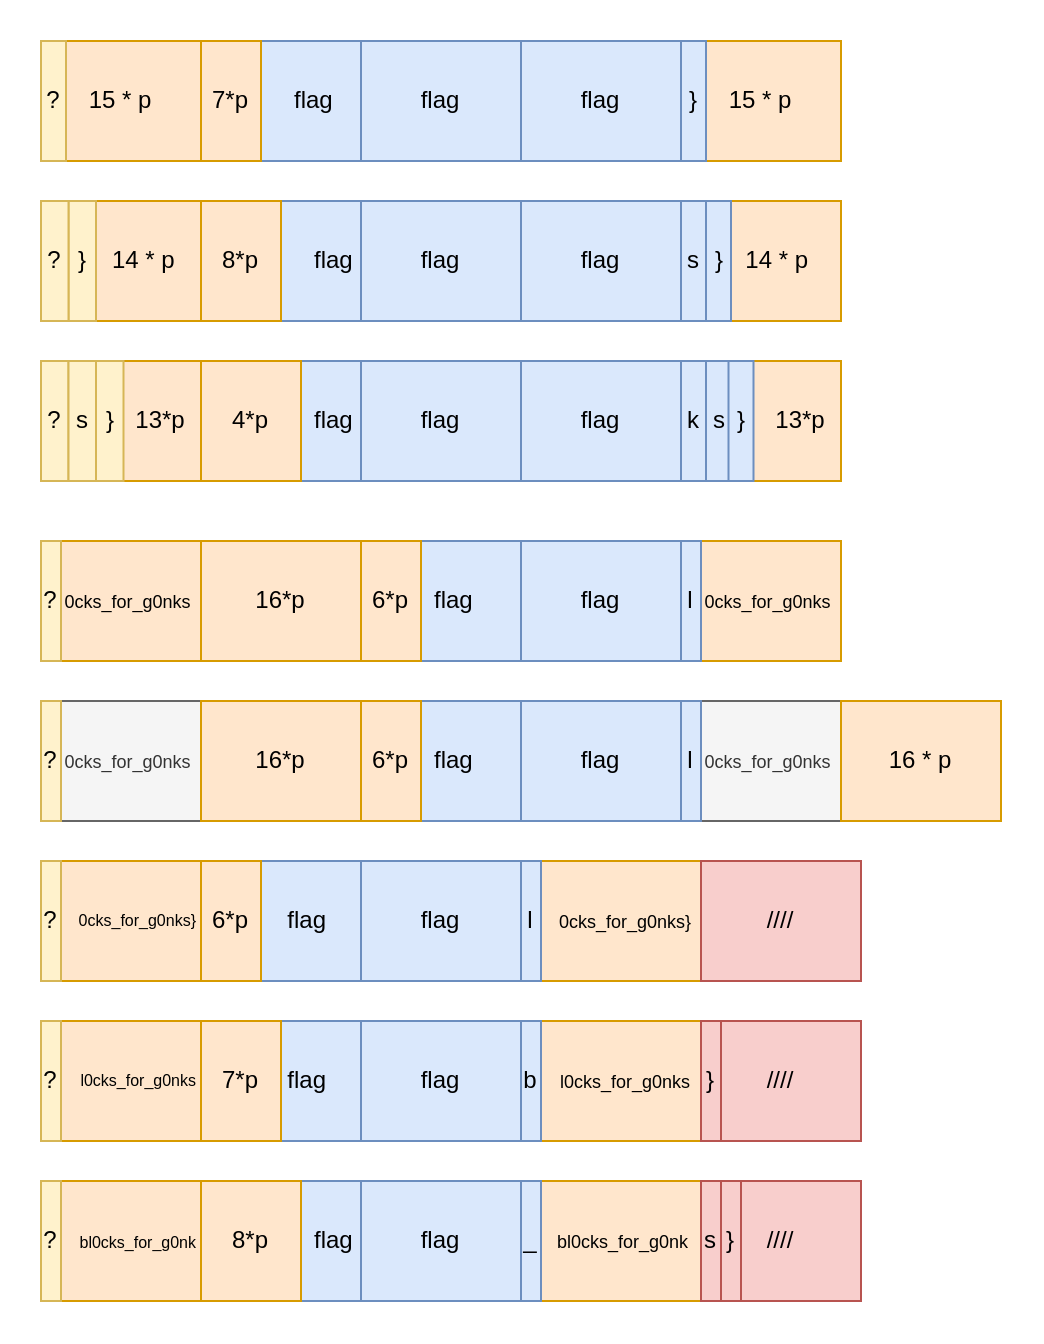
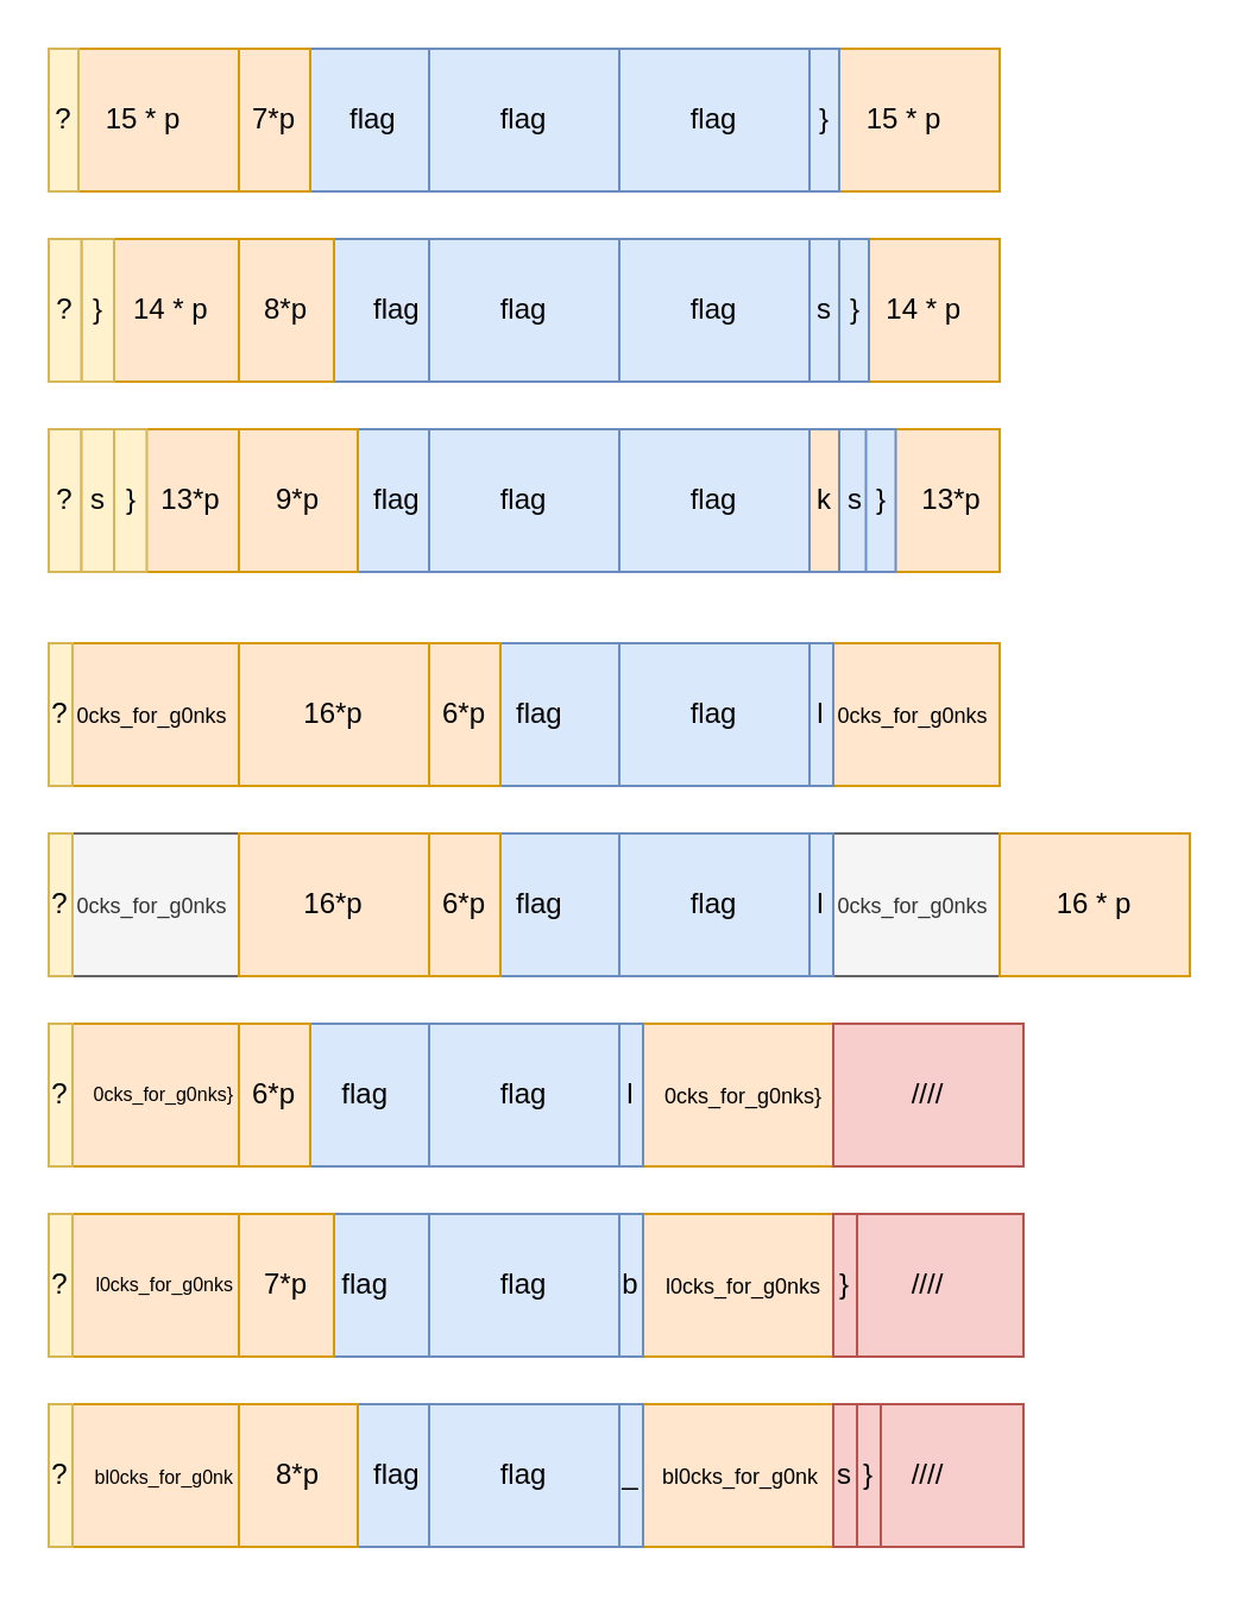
  <mxCell id="0" />
  <mxCell id="1" parent="0" />
  <mxCell id="2" value="&lt;div&gt;15 * p&lt;/div&gt;" style="rounded=0;whiteSpace=wrap;html=1;fillColor=#ffe6cc;strokeColor=#d79b00;" vertex="1" parent="1"><mxGeometry x="20" y="20" width="80" height="60" as="geometry" /></mxCell>
  <mxCell id="3" value="&amp;nbsp; &amp;nbsp;&amp;nbsp; &amp;nbsp;&amp;nbsp; &amp;nbsp; flag" style="rounded=0;whiteSpace=wrap;html=1;fillColor=#dae8fc;strokeColor=#6c8ebf;" vertex="1" parent="1"><mxGeometry x="100" y="20" width="80" height="60" as="geometry" /></mxCell>
  <mxCell id="4" value="&lt;div&gt;flag&lt;/div&gt;" style="rounded=0;whiteSpace=wrap;html=1;fillColor=#dae8fc;strokeColor=#6c8ebf;" vertex="1" parent="1"><mxGeometry x="180" y="20" width="80" height="60" as="geometry" /></mxCell>
  <mxCell id="5" value="flag" style="rounded=0;whiteSpace=wrap;html=1;fillColor=#dae8fc;strokeColor=#6c8ebf;" vertex="1" parent="1"><mxGeometry x="260" y="20" width="80" height="60" as="geometry" /></mxCell>
  <mxCell id="6" value="&lt;div&gt;15 * p&lt;/div&gt;" style="rounded=0;whiteSpace=wrap;html=1;fillColor=#ffe6cc;strokeColor=#d79b00;" vertex="1" parent="1"><mxGeometry x="340" y="20" width="80" height="60" as="geometry" /></mxCell>
  <mxCell id="7" value="7*p" style="rounded=0;whiteSpace=wrap;html=1;fillColor=#ffe6cc;strokeColor=#d79b00;" vertex="1" parent="1"><mxGeometry x="100" y="20" width="30" height="60" as="geometry" /></mxCell>
  <mxCell id="8" value="}" style="rounded=0;whiteSpace=wrap;html=1;fillColor=#dae8fc;strokeColor=#6c8ebf;" vertex="1" parent="1"><mxGeometry x="340" y="20" width="12.5" height="60" as="geometry" /></mxCell>
  <mxCell id="9" value="?" style="rounded=0;whiteSpace=wrap;html=1;fillColor=#ffe6cc;strokeColor=#d79b00;" vertex="1" parent="1"><mxGeometry x="20" y="20" width="12.5" height="60" as="geometry" /></mxCell>
  <mxCell id="10" value="&lt;div&gt;&amp;nbsp;&amp;nbsp;&amp;nbsp;&amp;nbsp;&amp;nbsp;&amp;nbsp; 14 * p&lt;/div&gt;" style="rounded=0;whiteSpace=wrap;html=1;fillColor=#ffe6cc;strokeColor=#d79b00;" vertex="1" parent="1"><mxGeometry x="20" y="100" width="80" height="60" as="geometry" /></mxCell>
  <mxCell id="11" value="&lt;div&gt;flag&lt;/div&gt;" style="rounded=0;whiteSpace=wrap;html=1;fillColor=#dae8fc;strokeColor=#6c8ebf;" vertex="1" parent="1"><mxGeometry x="180" y="100" width="80" height="60" as="geometry" /></mxCell>
  <mxCell id="12" value="flag" style="rounded=0;whiteSpace=wrap;html=1;fillColor=#dae8fc;strokeColor=#6c8ebf;" vertex="1" parent="1"><mxGeometry x="260" y="100" width="80" height="60" as="geometry" /></mxCell>
  <mxCell id="13" value="&lt;div&gt;&amp;nbsp;&amp;nbsp;&amp;nbsp;&amp;nbsp; 14 * p&lt;/div&gt;" style="rounded=0;whiteSpace=wrap;html=1;fillColor=#ffe6cc;strokeColor=#d79b00;" vertex="1" parent="1"><mxGeometry x="340" y="100" width="80" height="60" as="geometry" /></mxCell>
  <mxCell id="14" value="s" style="rounded=0;whiteSpace=wrap;html=1;fillColor=#dae8fc;strokeColor=#6c8ebf;" vertex="1" parent="1"><mxGeometry x="340" y="100" width="12.5" height="60" as="geometry" /></mxCell>
  <mxCell id="15" value="?" style="rounded=0;whiteSpace=wrap;html=1;fillColor=#ffe6cc;strokeColor=#d79b00;" vertex="1" parent="1"><mxGeometry x="20" y="100" width="13.75" height="60" as="geometry" /></mxCell>
  <mxCell id="16" value="&amp;nbsp; &amp;nbsp;&amp;nbsp; &amp;nbsp;&amp;nbsp; &amp;nbsp;&amp;nbsp;&amp;nbsp;&amp;nbsp;&amp;nbsp;&amp;nbsp;&amp;nbsp; flag" style="rounded=0;whiteSpace=wrap;html=1;fillColor=#dae8fc;strokeColor=#6c8ebf;" vertex="1" parent="1"><mxGeometry x="100" y="100" width="80" height="60" as="geometry" /></mxCell>
  <mxCell id="17" value="8*p" style="rounded=0;whiteSpace=wrap;html=1;fillColor=#ffe6cc;strokeColor=#d79b00;" vertex="1" parent="1"><mxGeometry x="100" y="100" width="40" height="60" as="geometry" /></mxCell>
  <mxCell id="18" value="}" style="rounded=0;whiteSpace=wrap;html=1;fillColor=#fff2cc;strokeColor=#d6b656;" vertex="1" parent="1"><mxGeometry x="33.75" y="100" width="13.75" height="60" as="geometry" /></mxCell>
  <mxCell id="19" value="&lt;div&gt;&amp;nbsp;&amp;nbsp;&amp;nbsp;&amp;nbsp;&amp;nbsp;&amp;nbsp;&amp;nbsp;&amp;nbsp;&amp;nbsp;&amp;nbsp;&amp;nbsp; 13*p&lt;/div&gt;" style="rounded=0;whiteSpace=wrap;html=1;fillColor=#ffe6cc;strokeColor=#d79b00;" vertex="1" parent="1"><mxGeometry x="20" y="180" width="80" height="60" as="geometry" /></mxCell>
  <mxCell id="20" value="&lt;div&gt;flag&lt;/div&gt;" style="rounded=0;whiteSpace=wrap;html=1;fillColor=#dae8fc;strokeColor=#6c8ebf;" vertex="1" parent="1"><mxGeometry x="180" y="180" width="80" height="60" as="geometry" /></mxCell>
  <mxCell id="21" value="flag" style="rounded=0;whiteSpace=wrap;html=1;fillColor=#dae8fc;strokeColor=#6c8ebf;" vertex="1" parent="1"><mxGeometry x="260" y="180" width="80" height="60" as="geometry" /></mxCell>
  <mxCell id="22" value="&amp;nbsp;&amp;nbsp;&amp;nbsp;&amp;nbsp;&amp;nbsp;&amp;nbsp;&amp;nbsp;&amp;nbsp;&amp;nbsp;&amp;nbsp;&amp;nbsp; 13*p" style="rounded=0;whiteSpace=wrap;html=1;fillColor=#ffe6cc;strokeColor=#d79b00;" vertex="1" parent="1"><mxGeometry x="340" y="180" width="80" height="60" as="geometry" /></mxCell>
- <mxCell id="23" value="k" style="rounded=0;whiteSpace=wrap;html=1;fillColor=#dae8fc;strokeColor=#6c8ebf;" vertex="1" parent="1"><mxGeometry x="340" y="180" width="12.5" height="60" as="geometry" /></mxCell>
+ <mxCell id="23" value="k" style="rounded=0;whiteSpace=wrap;html=1;fillColor=#ffe6cc;strokeColor=#6c8ebf;" vertex="1" parent="1"><mxGeometry x="340" y="180" width="12.5" height="60" as="geometry" /></mxCell>
  <mxCell id="24" value="?" style="rounded=0;whiteSpace=wrap;html=1;fillColor=#fff2cc;strokeColor=#d6b656;" vertex="1" parent="1"><mxGeometry x="20" y="180" width="13.75" height="60" as="geometry" /></mxCell>
  <mxCell id="25" value="&amp;nbsp; &amp;nbsp;&amp;nbsp; &amp;nbsp;&amp;nbsp; &amp;nbsp;&amp;nbsp;&amp;nbsp;&amp;nbsp;&amp;nbsp;&amp;nbsp;&amp;nbsp; flag" style="rounded=0;whiteSpace=wrap;html=1;fillColor=#dae8fc;strokeColor=#6c8ebf;" vertex="1" parent="1"><mxGeometry x="100" y="180" width="80" height="60" as="geometry" /></mxCell>
- <mxCell id="26" value="4*p" style="rounded=0;whiteSpace=wrap;html=1;fillColor=#ffe6cc;strokeColor=#d79b00;" vertex="1" parent="1"><mxGeometry x="100" y="180" width="50" height="60" as="geometry" /></mxCell>
+ <mxCell id="26" value="9*p" style="rounded=0;whiteSpace=wrap;html=1;fillColor=#ffe6cc;strokeColor=#d79b00;" vertex="1" parent="1"><mxGeometry x="100" y="180" width="50" height="60" as="geometry" /></mxCell>
  <mxCell id="27" value="s" style="rounded=0;whiteSpace=wrap;html=1;fillColor=#fff2cc;strokeColor=#d6b656;" vertex="1" parent="1"><mxGeometry x="33.75" y="180" width="13.75" height="60" as="geometry" /></mxCell>
  <mxCell id="28" value="s" style="rounded=0;whiteSpace=wrap;html=1;fillColor=#dae8fc;strokeColor=#6c8ebf;" vertex="1" parent="1"><mxGeometry x="352.5" y="180" width="12.5" height="60" as="geometry" /></mxCell>
  <mxCell id="29" value="}" style="rounded=0;whiteSpace=wrap;html=1;fillColor=#dae8fc;strokeColor=#6c8ebf;" vertex="1" parent="1"><mxGeometry x="352.5" y="100" width="12.5" height="60" as="geometry" /></mxCell>
  <mxCell id="30" value="}" style="rounded=0;whiteSpace=wrap;html=1;fillColor=#dae8fc;strokeColor=#6c8ebf;" vertex="1" parent="1"><mxGeometry x="363.75" y="180" width="12.5" height="60" as="geometry" /></mxCell>
  <mxCell id="31" value="}" style="rounded=0;whiteSpace=wrap;html=1;fillColor=#fff2cc;strokeColor=#d6b656;" vertex="1" parent="1"><mxGeometry x="47.5" y="180" width="13.75" height="60" as="geometry" /></mxCell>
  <mxCell id="32" value="?" style="rounded=0;whiteSpace=wrap;html=1;fillColor=#fff2cc;strokeColor=#d6b656;" vertex="1" parent="1"><mxGeometry x="20" y="20" width="12.5" height="60" as="geometry" /></mxCell>
  <mxCell id="33" value="?" style="rounded=0;whiteSpace=wrap;html=1;fillColor=#fff2cc;strokeColor=#d6b656;" vertex="1" parent="1"><mxGeometry x="20" y="100" width="13.75" height="60" as="geometry" /></mxCell>
  <mxCell id="34" value="&lt;font style=&quot;font-size: 9px&quot;&gt;&amp;nbsp;&amp;nbsp; &lt;font style=&quot;font-size: 9px&quot;&gt;0cks_for_g0nks&lt;/font&gt;&lt;/font&gt;" style="rounded=0;whiteSpace=wrap;html=1;fillColor=#ffe6cc;strokeColor=#d79b00;" vertex="1" parent="1"><mxGeometry x="20" y="270" width="80" height="60" as="geometry" /></mxCell>
  <mxCell id="35" value="&amp;nbsp;&amp;nbsp;&amp;nbsp; flag" style="rounded=0;whiteSpace=wrap;html=1;fillColor=#dae8fc;strokeColor=#6c8ebf;" vertex="1" parent="1"><mxGeometry x="180" y="270" width="80" height="60" as="geometry" /></mxCell>
  <mxCell id="36" value="flag" style="rounded=0;whiteSpace=wrap;html=1;fillColor=#dae8fc;strokeColor=#6c8ebf;" vertex="1" parent="1"><mxGeometry x="260" y="270" width="80" height="60" as="geometry" /></mxCell>
  <mxCell id="37" value="&lt;font style=&quot;font-size: 9px&quot;&gt;&amp;nbsp;&amp;nbsp; 0cks_for_g0nks&lt;br&gt;&lt;/font&gt;" style="rounded=0;whiteSpace=wrap;html=1;fillColor=#ffe6cc;strokeColor=#d79b00;" vertex="1" parent="1"><mxGeometry x="340" y="270" width="80" height="60" as="geometry" /></mxCell>
  <mxCell id="38" value="&amp;nbsp; &amp;nbsp;&amp;nbsp; &amp;nbsp;&amp;nbsp; &amp;nbsp;&amp;nbsp;&amp;nbsp;&amp;nbsp;&amp;nbsp;&amp;nbsp;&amp;nbsp; flag" style="rounded=0;whiteSpace=wrap;html=1;fillColor=#dae8fc;strokeColor=#6c8ebf;" vertex="1" parent="1"><mxGeometry x="100" y="270" width="80" height="60" as="geometry" /></mxCell>
  <mxCell id="39" value="16*p" style="rounded=0;whiteSpace=wrap;html=1;fillColor=#ffe6cc;strokeColor=#d79b00;" vertex="1" parent="1"><mxGeometry x="100" y="270" width="80" height="60" as="geometry" /></mxCell>
  <mxCell id="40" value="?" style="rounded=0;whiteSpace=wrap;html=1;fillColor=#fff2cc;strokeColor=#d6b656;" vertex="1" parent="1"><mxGeometry x="20" y="270" width="10" height="60" as="geometry" /></mxCell>
  <mxCell id="41" value="l" style="rounded=0;whiteSpace=wrap;html=1;fillColor=#dae8fc;strokeColor=#6c8ebf;" vertex="1" parent="1"><mxGeometry x="340" y="270" width="10" height="60" as="geometry" /></mxCell>
  <mxCell id="42" value="6*p" style="rounded=0;whiteSpace=wrap;html=1;fillColor=#ffe6cc;strokeColor=#d79b00;" vertex="1" parent="1"><mxGeometry x="180" y="270" width="30" height="60" as="geometry" /></mxCell>
  <mxCell id="43" value="&lt;font style=&quot;font-size: 9px&quot;&gt;&amp;nbsp;&amp;nbsp; &lt;font style=&quot;font-size: 9px&quot;&gt;0cks_for_g0nks&lt;/font&gt;&lt;/font&gt;" style="rounded=0;whiteSpace=wrap;html=1;fillColor=#f5f5f5;strokeColor=#666666;fontColor=#333333;" vertex="1" parent="1"><mxGeometry x="20" y="350" width="80" height="60" as="geometry" /></mxCell>
  <mxCell id="44" value="&amp;nbsp;&amp;nbsp;&amp;nbsp; flag" style="rounded=0;whiteSpace=wrap;html=1;fillColor=#dae8fc;strokeColor=#6c8ebf;" vertex="1" parent="1"><mxGeometry x="180" y="350" width="80" height="60" as="geometry" /></mxCell>
  <mxCell id="45" value="flag" style="rounded=0;whiteSpace=wrap;html=1;fillColor=#dae8fc;strokeColor=#6c8ebf;" vertex="1" parent="1"><mxGeometry x="260" y="350" width="80" height="60" as="geometry" /></mxCell>
  <mxCell id="46" value="&lt;font style=&quot;font-size: 9px&quot;&gt;&amp;nbsp;&amp;nbsp; 0cks_for_g0nks&lt;br&gt;&lt;/font&gt;" style="rounded=0;whiteSpace=wrap;html=1;fillColor=#f5f5f5;strokeColor=#666666;fontColor=#333333;" vertex="1" parent="1"><mxGeometry x="340" y="350" width="80" height="60" as="geometry" /></mxCell>
  <mxCell id="47" value="&amp;nbsp; &amp;nbsp;&amp;nbsp; &amp;nbsp;&amp;nbsp; &amp;nbsp;&amp;nbsp;&amp;nbsp;&amp;nbsp;&amp;nbsp;&amp;nbsp;&amp;nbsp; flag" style="rounded=0;whiteSpace=wrap;html=1;fillColor=#dae8fc;strokeColor=#6c8ebf;" vertex="1" parent="1"><mxGeometry x="100" y="350" width="80" height="60" as="geometry" /></mxCell>
  <mxCell id="48" value="16*p" style="rounded=0;whiteSpace=wrap;html=1;fillColor=#ffe6cc;strokeColor=#d79b00;" vertex="1" parent="1"><mxGeometry x="100" y="350" width="80" height="60" as="geometry" /></mxCell>
  <mxCell id="49" value="?" style="rounded=0;whiteSpace=wrap;html=1;fillColor=#fff2cc;strokeColor=#d6b656;" vertex="1" parent="1"><mxGeometry x="20" y="350" width="10" height="60" as="geometry" /></mxCell>
  <mxCell id="50" value="l" style="rounded=0;whiteSpace=wrap;html=1;fillColor=#dae8fc;strokeColor=#6c8ebf;" vertex="1" parent="1"><mxGeometry x="340" y="350" width="10" height="60" as="geometry" /></mxCell>
  <mxCell id="51" value="6*p" style="rounded=0;whiteSpace=wrap;html=1;fillColor=#ffe6cc;strokeColor=#d79b00;" vertex="1" parent="1"><mxGeometry x="180" y="350" width="30" height="60" as="geometry" /></mxCell>
  <mxCell id="52" value="&lt;div&gt;16 * p&lt;/div&gt;" style="rounded=0;whiteSpace=wrap;html=1;fillColor=#ffe6cc;strokeColor=#d79b00;" vertex="1" parent="1"><mxGeometry x="420" y="350" width="80" height="60" as="geometry" /></mxCell>
  <mxCell id="53" value="&lt;div style=&quot;font-size: 8px&quot; align=&quot;right&quot;&gt;&lt;font style=&quot;font-size: 8px&quot;&gt;&lt;font style=&quot;font-size: 8px&quot;&gt;0cks_for_g0nks}&lt;/font&gt;&lt;/font&gt;&lt;/div&gt;" style="rounded=0;whiteSpace=wrap;html=1;fillColor=#ffe6cc;strokeColor=#d79b00;align=right;" vertex="1" parent="1"><mxGeometry x="20" y="430" width="80" height="60" as="geometry" /></mxCell>
  <mxCell id="54" value="flag" style="rounded=0;whiteSpace=wrap;html=1;fillColor=#dae8fc;strokeColor=#6c8ebf;" vertex="1" parent="1"><mxGeometry x="180" y="430" width="80" height="60" as="geometry" /></mxCell>
  <mxCell id="55" value="&lt;font style=&quot;font-size: 9px&quot;&gt;&amp;nbsp; 0cks_for_g0nks}&lt;br&gt;&lt;/font&gt;" style="rounded=0;whiteSpace=wrap;html=1;fillColor=#ffe6cc;strokeColor=#d79b00;" vertex="1" parent="1"><mxGeometry x="270" y="430" width="80" height="60" as="geometry" /></mxCell>
  <mxCell id="56" value="&amp;nbsp; &amp;nbsp;&amp;nbsp; &amp;nbsp;&amp;nbsp; flag" style="rounded=0;whiteSpace=wrap;html=1;fillColor=#dae8fc;strokeColor=#6c8ebf;" vertex="1" parent="1"><mxGeometry x="100" y="430" width="80" height="60" as="geometry" /></mxCell>
  <mxCell id="57" value="?" style="rounded=0;whiteSpace=wrap;html=1;fillColor=#fff2cc;strokeColor=#d6b656;" vertex="1" parent="1"><mxGeometry x="20" y="430" width="10" height="60" as="geometry" /></mxCell>
  <mxCell id="58" value="l" style="rounded=0;whiteSpace=wrap;html=1;fillColor=#dae8fc;strokeColor=#6c8ebf;" vertex="1" parent="1"><mxGeometry x="260" y="430" width="10" height="60" as="geometry" /></mxCell>
  <mxCell id="59" value="6*p" style="rounded=0;whiteSpace=wrap;html=1;fillColor=#ffe6cc;strokeColor=#d79b00;" vertex="1" parent="1"><mxGeometry x="100" y="430" width="30" height="60" as="geometry" /></mxCell>
  <mxCell id="60" value="////" style="rounded=0;whiteSpace=wrap;html=1;fillColor=#f8cecc;strokeColor=#b85450;" vertex="1" parent="1"><mxGeometry x="350" y="430" width="80" height="60" as="geometry" /></mxCell>
  <mxCell id="61" value="&lt;div style=&quot;font-size: 8px&quot; align=&quot;right&quot;&gt;&lt;font style=&quot;font-size: 8px&quot;&gt;&lt;font style=&quot;font-size: 8px&quot;&gt;l0cks_for_g0nks&lt;/font&gt;&lt;/font&gt;&lt;/div&gt;" style="rounded=0;whiteSpace=wrap;html=1;fillColor=#ffe6cc;strokeColor=#d79b00;align=right;" vertex="1" parent="1"><mxGeometry x="20" y="510" width="80" height="60" as="geometry" /></mxCell>
  <mxCell id="62" value="flag" style="rounded=0;whiteSpace=wrap;html=1;fillColor=#dae8fc;strokeColor=#6c8ebf;" vertex="1" parent="1"><mxGeometry x="180" y="510" width="80" height="60" as="geometry" /></mxCell>
  <mxCell id="63" value="&lt;font style=&quot;font-size: 9px&quot;&gt;&amp;nbsp; l0cks_for_g0nks&lt;br&gt;&lt;/font&gt;" style="rounded=0;whiteSpace=wrap;html=1;fillColor=#ffe6cc;strokeColor=#d79b00;" vertex="1" parent="1"><mxGeometry x="270" y="510" width="80" height="60" as="geometry" /></mxCell>
  <mxCell id="64" value="&amp;nbsp; &amp;nbsp;&amp;nbsp; &amp;nbsp;&amp;nbsp; flag" style="rounded=0;whiteSpace=wrap;html=1;fillColor=#dae8fc;strokeColor=#6c8ebf;" vertex="1" parent="1"><mxGeometry x="100" y="510" width="80" height="60" as="geometry" /></mxCell>
  <mxCell id="65" value="?" style="rounded=0;whiteSpace=wrap;html=1;fillColor=#fff2cc;strokeColor=#d6b656;" vertex="1" parent="1"><mxGeometry x="20" y="510" width="10" height="60" as="geometry" /></mxCell>
  <mxCell id="66" value="b" style="rounded=0;whiteSpace=wrap;html=1;fillColor=#dae8fc;strokeColor=#6c8ebf;" vertex="1" parent="1"><mxGeometry x="260" y="510" width="10" height="60" as="geometry" /></mxCell>
  <mxCell id="67" value="7*p" style="rounded=0;whiteSpace=wrap;html=1;fillColor=#ffe6cc;strokeColor=#d79b00;" vertex="1" parent="1"><mxGeometry x="100" y="510" width="40" height="60" as="geometry" /></mxCell>
  <mxCell id="68" value="////" style="rounded=0;whiteSpace=wrap;html=1;fillColor=#f8cecc;strokeColor=#b85450;" vertex="1" parent="1"><mxGeometry x="350" y="510" width="80" height="60" as="geometry" /></mxCell>
  <mxCell id="69" value="&lt;font style=&quot;font-size: 8px&quot;&gt;&amp;nbsp;bl0cks_for_g0nk&lt;br&gt;&lt;/font&gt;" style="rounded=0;whiteSpace=wrap;html=1;fillColor=#ffe6cc;strokeColor=#d79b00;align=right;" vertex="1" parent="1"><mxGeometry x="20" y="590" width="80" height="60" as="geometry" /></mxCell>
  <mxCell id="70" value="flag" style="rounded=0;whiteSpace=wrap;html=1;fillColor=#dae8fc;strokeColor=#6c8ebf;" vertex="1" parent="1"><mxGeometry x="180" y="590" width="80" height="60" as="geometry" /></mxCell>
  <mxCell id="71" value="&lt;font style=&quot;font-size: 9px&quot;&gt;&amp;nbsp;bl0cks_for_g0nk&lt;br&gt;&lt;/font&gt;" style="rounded=0;whiteSpace=wrap;html=1;fillColor=#ffe6cc;strokeColor=#d79b00;" vertex="1" parent="1"><mxGeometry x="270" y="590" width="80" height="60" as="geometry" /></mxCell>
  <mxCell id="72" value="&amp;nbsp; &amp;nbsp;&amp;nbsp; &amp;nbsp;&amp;nbsp;&amp;nbsp;&amp;nbsp;&amp;nbsp;&amp;nbsp; &amp;nbsp; &amp;nbsp; flag" style="rounded=0;whiteSpace=wrap;html=1;fillColor=#dae8fc;strokeColor=#6c8ebf;" vertex="1" parent="1"><mxGeometry x="100" y="590" width="80" height="60" as="geometry" /></mxCell>
  <mxCell id="73" value="?" style="rounded=0;whiteSpace=wrap;html=1;fillColor=#fff2cc;strokeColor=#d6b656;" vertex="1" parent="1"><mxGeometry x="20" y="590" width="10" height="60" as="geometry" /></mxCell>
  <mxCell id="74" value="_" style="rounded=0;whiteSpace=wrap;html=1;fillColor=#dae8fc;strokeColor=#6c8ebf;" vertex="1" parent="1"><mxGeometry x="260" y="590" width="10" height="60" as="geometry" /></mxCell>
  <mxCell id="75" value="8*p" style="rounded=0;whiteSpace=wrap;html=1;fillColor=#ffe6cc;strokeColor=#d79b00;" vertex="1" parent="1"><mxGeometry x="100" y="590" width="50" height="60" as="geometry" /></mxCell>
  <mxCell id="76" value="////" style="rounded=0;whiteSpace=wrap;html=1;fillColor=#f8cecc;strokeColor=#b85450;" vertex="1" parent="1"><mxGeometry x="350" y="590" width="80" height="60" as="geometry" /></mxCell>
  <mxCell id="77" value="" style="rounded=0;whiteSpace=wrap;html=1;fillColor=#f8cecc;strokeColor=#b85450;" vertex="1" parent="1"><mxGeometry x="350" y="510" width="10" height="60" as="geometry" /></mxCell>
  <mxCell id="78" value="}" style="rounded=0;whiteSpace=wrap;html=1;fillColor=#f8cecc;strokeColor=#b85450;" vertex="1" parent="1"><mxGeometry x="350" y="510" width="10" height="60" as="geometry" /></mxCell>
  <mxCell id="79" value="s" style="rounded=0;whiteSpace=wrap;html=1;fillColor=#f8cecc;strokeColor=#b85450;" vertex="1" parent="1"><mxGeometry x="350" y="590" width="10" height="60" as="geometry" /></mxCell>
  <mxCell id="80" value="}" style="rounded=0;whiteSpace=wrap;html=1;fillColor=#f8cecc;strokeColor=#b85450;" vertex="1" parent="1"><mxGeometry x="360" y="590" width="10" height="60" as="geometry" /></mxCell>
